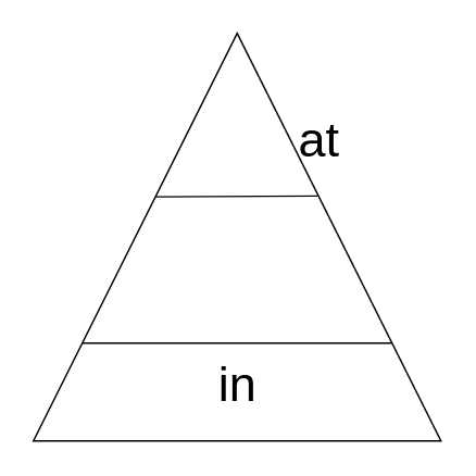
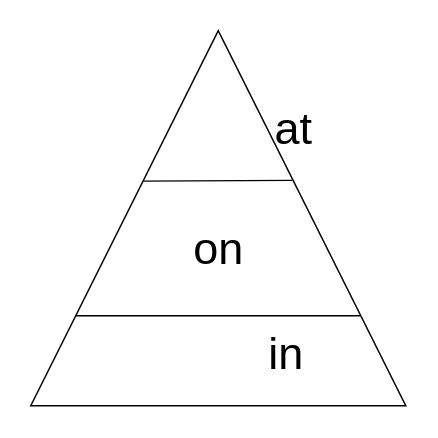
  <mxCell id="0" />
  <mxCell id="1" parent="0" />
  <mxCell id="2" value="" style="triangle;whiteSpace=wrap;html=1;rotation=-90;" vertex="1" parent="1"><mxGeometry x="20" y="20" width="250" height="250" as="geometry" /></mxCell>
  <mxCell id="3" value="at" style="text;html=1;align=center;verticalAlign=middle;resizable=0;points=[];autosize=1;strokeColor=none;fillColor=none;fontSize=30;" vertex="1" parent="1"><mxGeometry x="170" y="60" width="50" height="50" as="geometry" /></mxCell>
- <mxCell id="5" value="in" style="text;html=1;align=center;verticalAlign=middle;resizable=0;points=[];autosize=1;strokeColor=none;fillColor=none;fontSize=30;" vertex="1" parent="1"><mxGeometry x="120" y="210" width="50" height="50" as="geometry" /></mxCell>
+ <mxCell id="4" value="on" style="text;html=1;align=center;verticalAlign=middle;resizable=0;points=[];autosize=1;strokeColor=none;fillColor=none;fontSize=30;" vertex="1" parent="1"><mxGeometry x="115" y="140" width="60" height="50" as="geometry" /></mxCell>
+ <mxCell id="5" value="in" style="text;html=1;align=center;verticalAlign=middle;resizable=0;points=[];autosize=1;strokeColor=none;fillColor=none;fontSize=30;" vertex="1" parent="1"><mxGeometry x="165" y="210" width="50" height="50" as="geometry" /></mxCell>
  <mxCell id="6" value="" style="endArrow=none;html=1;rounded=0;entryX=0.24;entryY=0.88;entryDx=0;entryDy=0;entryPerimeter=0;" edge="1" parent="1" target="2"><mxGeometry width="50" height="50" relative="1" as="geometry"><mxPoint x="50" y="210" as="sourcePoint" /><mxPoint x="100" y="160" as="targetPoint" /></mxGeometry></mxCell>
  <mxCell id="7" value="" style="endArrow=none;html=1;rounded=0;entryX=0.601;entryY=0.698;entryDx=0;entryDy=0;entryPerimeter=0;exitX=0.599;exitY=0.296;exitDx=0;exitDy=0;exitPerimeter=0;" edge="1" parent="1" target="2"><mxGeometry width="50" height="50" relative="1" as="geometry"><mxPoint x="95" y="120.25" as="sourcePoint" /><mxPoint x="196" y="120.25" as="targetPoint" /></mxGeometry></mxCell>
